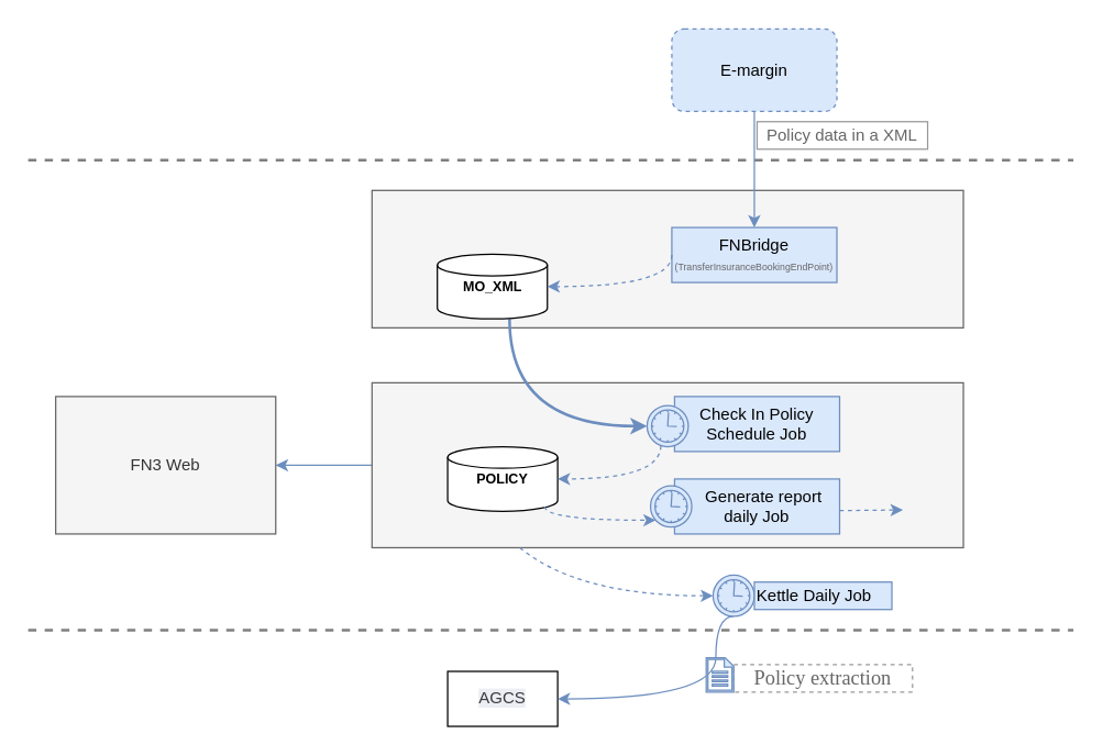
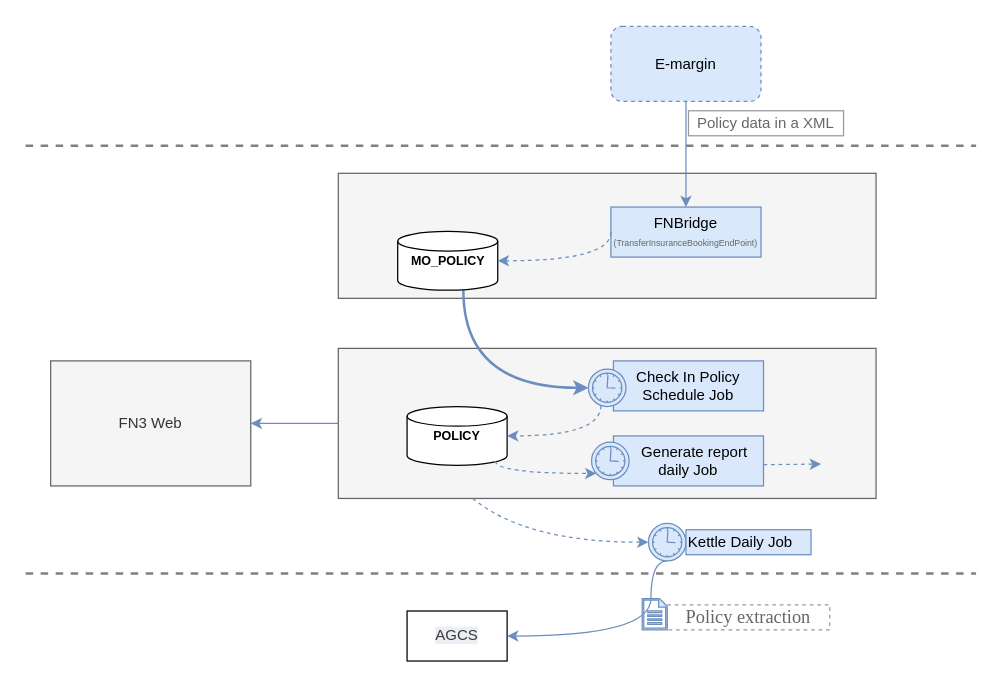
  <mxCell id="0" />
  <mxCell id="1" parent="0" />
  <mxCell id="2" value="&lt;span style=&quot;font-size: 11.0pt ; line-height: 115% ; font-family: &amp;#34;calibri&amp;#34; , &amp;#34;sans-serif&amp;#34;&quot;&gt;Policy extraction&lt;/span&gt;" style="rounded=0;whiteSpace=wrap;html=1;fontColor=#666666;strokeColor=#999999;dashed=1;" vertex="1" parent="1"><mxGeometry x="533" y="483" width="130" height="20" as="geometry" /></mxCell>
  <mxCell id="3" style="edgeStyle=orthogonalEdgeStyle;rounded=0;orthogonalLoop=1;jettySize=auto;html=1;fillColor=#dae8fc;strokeColor=#6c8ebf;" edge="1" parent="1" source="4" target="22"><mxGeometry relative="1" as="geometry" /></mxCell>
  <mxCell id="4" value="" style="rounded=0;whiteSpace=wrap;html=1;strokeColor=#666666;fillColor=#f5f5f5;fontColor=#333333;" vertex="1" parent="1"><mxGeometry x="270" y="278" width="430" height="120" as="geometry" /></mxCell>
  <mxCell id="5" value="" style="rounded=0;whiteSpace=wrap;html=1;strokeColor=#666666;fillColor=#f5f5f5;fontColor=#333333;" vertex="1" parent="1"><mxGeometry x="270" y="138" width="430" height="100" as="geometry" /></mxCell>
  <mxCell id="6" value="" style="endArrow=none;dashed=1;html=1;strokeColor=#808080;strokeWidth=2;" edge="1" parent="1"><mxGeometry width="50" height="50" relative="1" as="geometry"><mxPoint x="20" y="116" as="sourcePoint" /><mxPoint x="780" y="116" as="targetPoint" /></mxGeometry></mxCell>
  <mxCell id="7" value="" style="endArrow=none;dashed=1;html=1;strokeColor=#808080;strokeWidth=2;" edge="1" parent="1"><mxGeometry width="50" height="50" relative="1" as="geometry"><mxPoint x="20" y="458" as="sourcePoint" /><mxPoint x="780" y="458" as="targetPoint" /></mxGeometry></mxCell>
  <mxCell id="8" style="edgeStyle=orthogonalEdgeStyle;curved=1;rounded=0;orthogonalLoop=1;jettySize=auto;html=1;fillColor=#dae8fc;strokeColor=#6c8ebf;" edge="1" parent="1" source="9" target="10"><mxGeometry relative="1" as="geometry" /></mxCell>
  <mxCell id="9" value="E-margin" style="rounded=1;whiteSpace=wrap;html=1;fillColor=#dae8fc;strokeColor=#6c8ebf;dashed=1;" vertex="1" parent="1"><mxGeometry x="488" y="20.5" width="120" height="60" as="geometry" /></mxCell>
  <mxCell id="10" value="FNBridge&lt;br&gt;&lt;font style=&quot;font-size: 7px&quot; color=&quot;#666666&quot;&gt;(&lt;span&gt;TransferInsuranceBookingEndPoint&lt;/span&gt;&lt;span&gt;)&lt;/span&gt;&lt;/font&gt;&lt;br&gt;" style="rounded=0;whiteSpace=wrap;html=1;fillColor=#dae8fc;strokeColor=#6c8ebf;" vertex="1" parent="1"><mxGeometry x="488" y="165" width="120" height="40" as="geometry" /></mxCell>
  <mxCell id="11" value="Check In Policy Schedule Job" style="rounded=0;whiteSpace=wrap;html=1;fillColor=#dae8fc;strokeColor=#6c8ebf;" vertex="1" parent="1"><mxGeometry x="490" y="288" width="120" height="40" as="geometry" /></mxCell>
  <mxCell id="12" value="" style="shape=mxgraph.bpmn.shape;html=1;verticalLabelPosition=bottom;labelBackgroundColor=#ffffff;verticalAlign=top;align=center;perimeter=ellipsePerimeter;outlineConnect=0;outline=standard;symbol=timer;fillColor=#dae8fc;strokeColor=#6c8ebf;" vertex="1" parent="1"><mxGeometry x="470" y="294.5" width="30" height="30" as="geometry" /></mxCell>
  <mxCell id="13" style="edgeStyle=orthogonalEdgeStyle;curved=1;rounded=0;orthogonalLoop=1;jettySize=auto;html=1;fillColor=#dae8fc;strokeColor=#6c8ebf;entryX=0;entryY=0.5;entryDx=0;entryDy=0;strokeWidth=2;" edge="1" parent="1" source="14" target="12"><mxGeometry relative="1" as="geometry"><Array as="points"><mxPoint x="370" y="309" /></Array><mxPoint x="470" y="309" as="targetPoint" /></mxGeometry></mxCell>
- <mxCell id="14" value="MO_XML" style="strokeWidth=1;html=1;shape=mxgraph.flowchart.database;whiteSpace=wrap;fontSize=10;fontStyle=1" vertex="1" parent="1"><mxGeometry x="317.5" y="184.5" width="80" height="47" as="geometry" /></mxCell>
+ <mxCell id="14" value="MO_POLICY" style="strokeWidth=1;html=1;shape=mxgraph.flowchart.database;whiteSpace=wrap;fontSize=10;fontStyle=1" vertex="1" parent="1"><mxGeometry x="317.5" y="184.5" width="80" height="47" as="geometry" /></mxCell>
  <mxCell id="15" value="POLICY" style="strokeWidth=1;html=1;shape=mxgraph.flowchart.database;whiteSpace=wrap;fontSize=10;fontStyle=1" vertex="1" parent="1"><mxGeometry x="325" y="324.5" width="80" height="47" as="geometry" /></mxCell>
  <mxCell id="16" value="" style="endArrow=classic;html=1;entryX=1;entryY=0.5;entryDx=0;entryDy=0;entryPerimeter=0;exitX=0;exitY=0.5;exitDx=0;exitDy=0;edgeStyle=orthogonalEdgeStyle;curved=1;fillColor=#dae8fc;strokeColor=#6c8ebf;dashed=1;" edge="1" parent="1" source="10" target="14"><mxGeometry width="50" height="50" relative="1" as="geometry"><mxPoint x="480" y="128" as="sourcePoint" /><mxPoint x="460" y="168" as="targetPoint" /><Array as="points"><mxPoint x="488" y="208" /></Array></mxGeometry></mxCell>
  <mxCell id="17" value="" style="endArrow=classic;html=1;entryX=1;entryY=0.5;entryDx=0;entryDy=0;entryPerimeter=0;edgeStyle=orthogonalEdgeStyle;curved=1;fillColor=#dae8fc;strokeColor=#6c8ebf;dashed=1;" edge="1" parent="1" source="12" target="15"><mxGeometry width="50" height="50" relative="1" as="geometry"><mxPoint x="420" y="388" as="sourcePoint" /><mxPoint x="470" y="338" as="targetPoint" /><Array as="points"><mxPoint x="480" y="348" /></Array></mxGeometry></mxCell>
  <mxCell id="18" value="&amp;nbsp; &amp;nbsp;Generate report daily Job" style="rounded=0;whiteSpace=wrap;html=1;fillColor=#dae8fc;strokeColor=#6c8ebf;" vertex="1" parent="1"><mxGeometry x="490" y="348" width="120" height="40" as="geometry" /></mxCell>
  <mxCell id="19" value="" style="endArrow=classic;html=1;exitX=0.883;exitY=0.925;exitDx=0;exitDy=0;exitPerimeter=0;edgeStyle=orthogonalEdgeStyle;curved=1;dashed=1;fillColor=#dae8fc;strokeColor=#6c8ebf;" edge="1" parent="1" source="15" target="20"><mxGeometry width="50" height="50" relative="1" as="geometry"><mxPoint x="420" y="418" as="sourcePoint" /><mxPoint x="470" y="368" as="targetPoint" /><Array as="points"><mxPoint x="396" y="378" /></Array></mxGeometry></mxCell>
  <mxCell id="20" value="" style="shape=mxgraph.bpmn.shape;html=1;verticalLabelPosition=bottom;labelBackgroundColor=#ffffff;verticalAlign=top;align=center;perimeter=ellipsePerimeter;outlineConnect=0;outline=standard;symbol=timer;fillColor=#dae8fc;strokeColor=#6c8ebf;" vertex="1" parent="1"><mxGeometry x="472.5" y="353" width="30" height="30" as="geometry" /></mxCell>
  <mxCell id="21" value="" style="endArrow=classic;html=1;dashed=1;entryX=0;entryY=0.5;entryDx=0;entryDy=0;entryPerimeter=0;fillColor=#dae8fc;strokeColor=#6c8ebf;" edge="1" parent="1"><mxGeometry width="50" height="50" relative="1" as="geometry"><mxPoint x="610" y="371" as="sourcePoint" /><mxPoint x="656" y="370.5" as="targetPoint" /></mxGeometry></mxCell>
  <mxCell id="22" value="FN3 Web" style="rounded=0;whiteSpace=wrap;html=1;strokeColor=#666666;fillColor=#f5f5f5;fontColor=#333333;" vertex="1" parent="1"><mxGeometry x="40" y="288" width="160" height="100" as="geometry" /></mxCell>
  <mxCell id="23" value="Policy data in a XML" style="rounded=0;whiteSpace=wrap;html=1;fontColor=#666666;strokeColor=#999999;" vertex="1" parent="1"><mxGeometry x="550" y="88" width="124" height="20" as="geometry" /></mxCell>
  <mxCell id="24" value="&lt;span style=&quot;color: rgb(54 , 57 , 61) ; font-family: &amp;#34;arimo&amp;#34; , &amp;#34;tahoma&amp;#34; , , &amp;#34;nanumgothic&amp;#34; , , &amp;#34;맑은 고딕&amp;#34; , &amp;#34;malgun gothic&amp;#34; , &amp;#34;맑은 고딕&amp;#34; , , &amp;#34;dotum&amp;#34; , , sans-serif ; background-color: rgb(236 , 238 , 243)&quot;&gt;AGCS&lt;/span&gt;" style="rounded=0;whiteSpace=wrap;html=1;strokeWidth=1;" vertex="1" parent="1"><mxGeometry x="325" y="488" width="80" height="40" as="geometry" /></mxCell>
  <mxCell id="25" style="edgeStyle=orthogonalEdgeStyle;curved=1;rounded=0;orthogonalLoop=1;jettySize=auto;html=1;entryX=1;entryY=0.5;entryDx=0;entryDy=0;fillColor=#dae8fc;strokeColor=#6c8ebf;exitX=0.5;exitY=1;exitDx=0;exitDy=0;" edge="1" parent="1" source="26" target="24"><mxGeometry relative="1" as="geometry"><Array as="points"><mxPoint x="520" y="448" /><mxPoint x="520" y="508" /></Array></mxGeometry></mxCell>
  <mxCell id="26" value="" style="shape=mxgraph.bpmn.shape;html=1;verticalLabelPosition=bottom;labelBackgroundColor=#ffffff;verticalAlign=top;align=center;perimeter=ellipsePerimeter;outlineConnect=0;outline=standard;symbol=timer;fillColor=#dae8fc;strokeColor=#6c8ebf;" vertex="1" parent="1"><mxGeometry x="518" y="418" width="30" height="30" as="geometry" /></mxCell>
  <mxCell id="27" value="Kettle Daily Job" style="text;html=1;resizable=0;points=[];autosize=1;align=left;verticalAlign=top;spacingTop=-4;fillColor=#dae8fc;strokeColor=#6c8ebf;" vertex="1" parent="1"><mxGeometry x="548" y="423" width="100" height="20" as="geometry" /></mxCell>
  <mxCell id="28" value="" style="shadow=0;dashed=0;html=1;strokeColor=#6c8ebf;labelPosition=center;verticalLabelPosition=bottom;verticalAlign=top;align=center;shape=mxgraph.mscae.enterprise.document;fillColor=#dae8fc;" vertex="1" parent="1"><mxGeometry x="513" y="478" width="20" height="25" as="geometry" /></mxCell>
  <mxCell id="29" value="" style="endArrow=classic;html=1;fontColor=#666666;entryX=0;entryY=0.5;entryDx=0;entryDy=0;exitX=0.25;exitY=1;exitDx=0;exitDy=0;curved=1;fillColor=#dae8fc;strokeColor=#6c8ebf;dashed=1;" edge="1" parent="1" source="4" target="26"><mxGeometry width="50" height="50" relative="1" as="geometry"><mxPoint x="370" y="458" as="sourcePoint" /><mxPoint x="420" y="408" as="targetPoint" /><Array as="points"><mxPoint x="420" y="433" /></Array></mxGeometry></mxCell>
